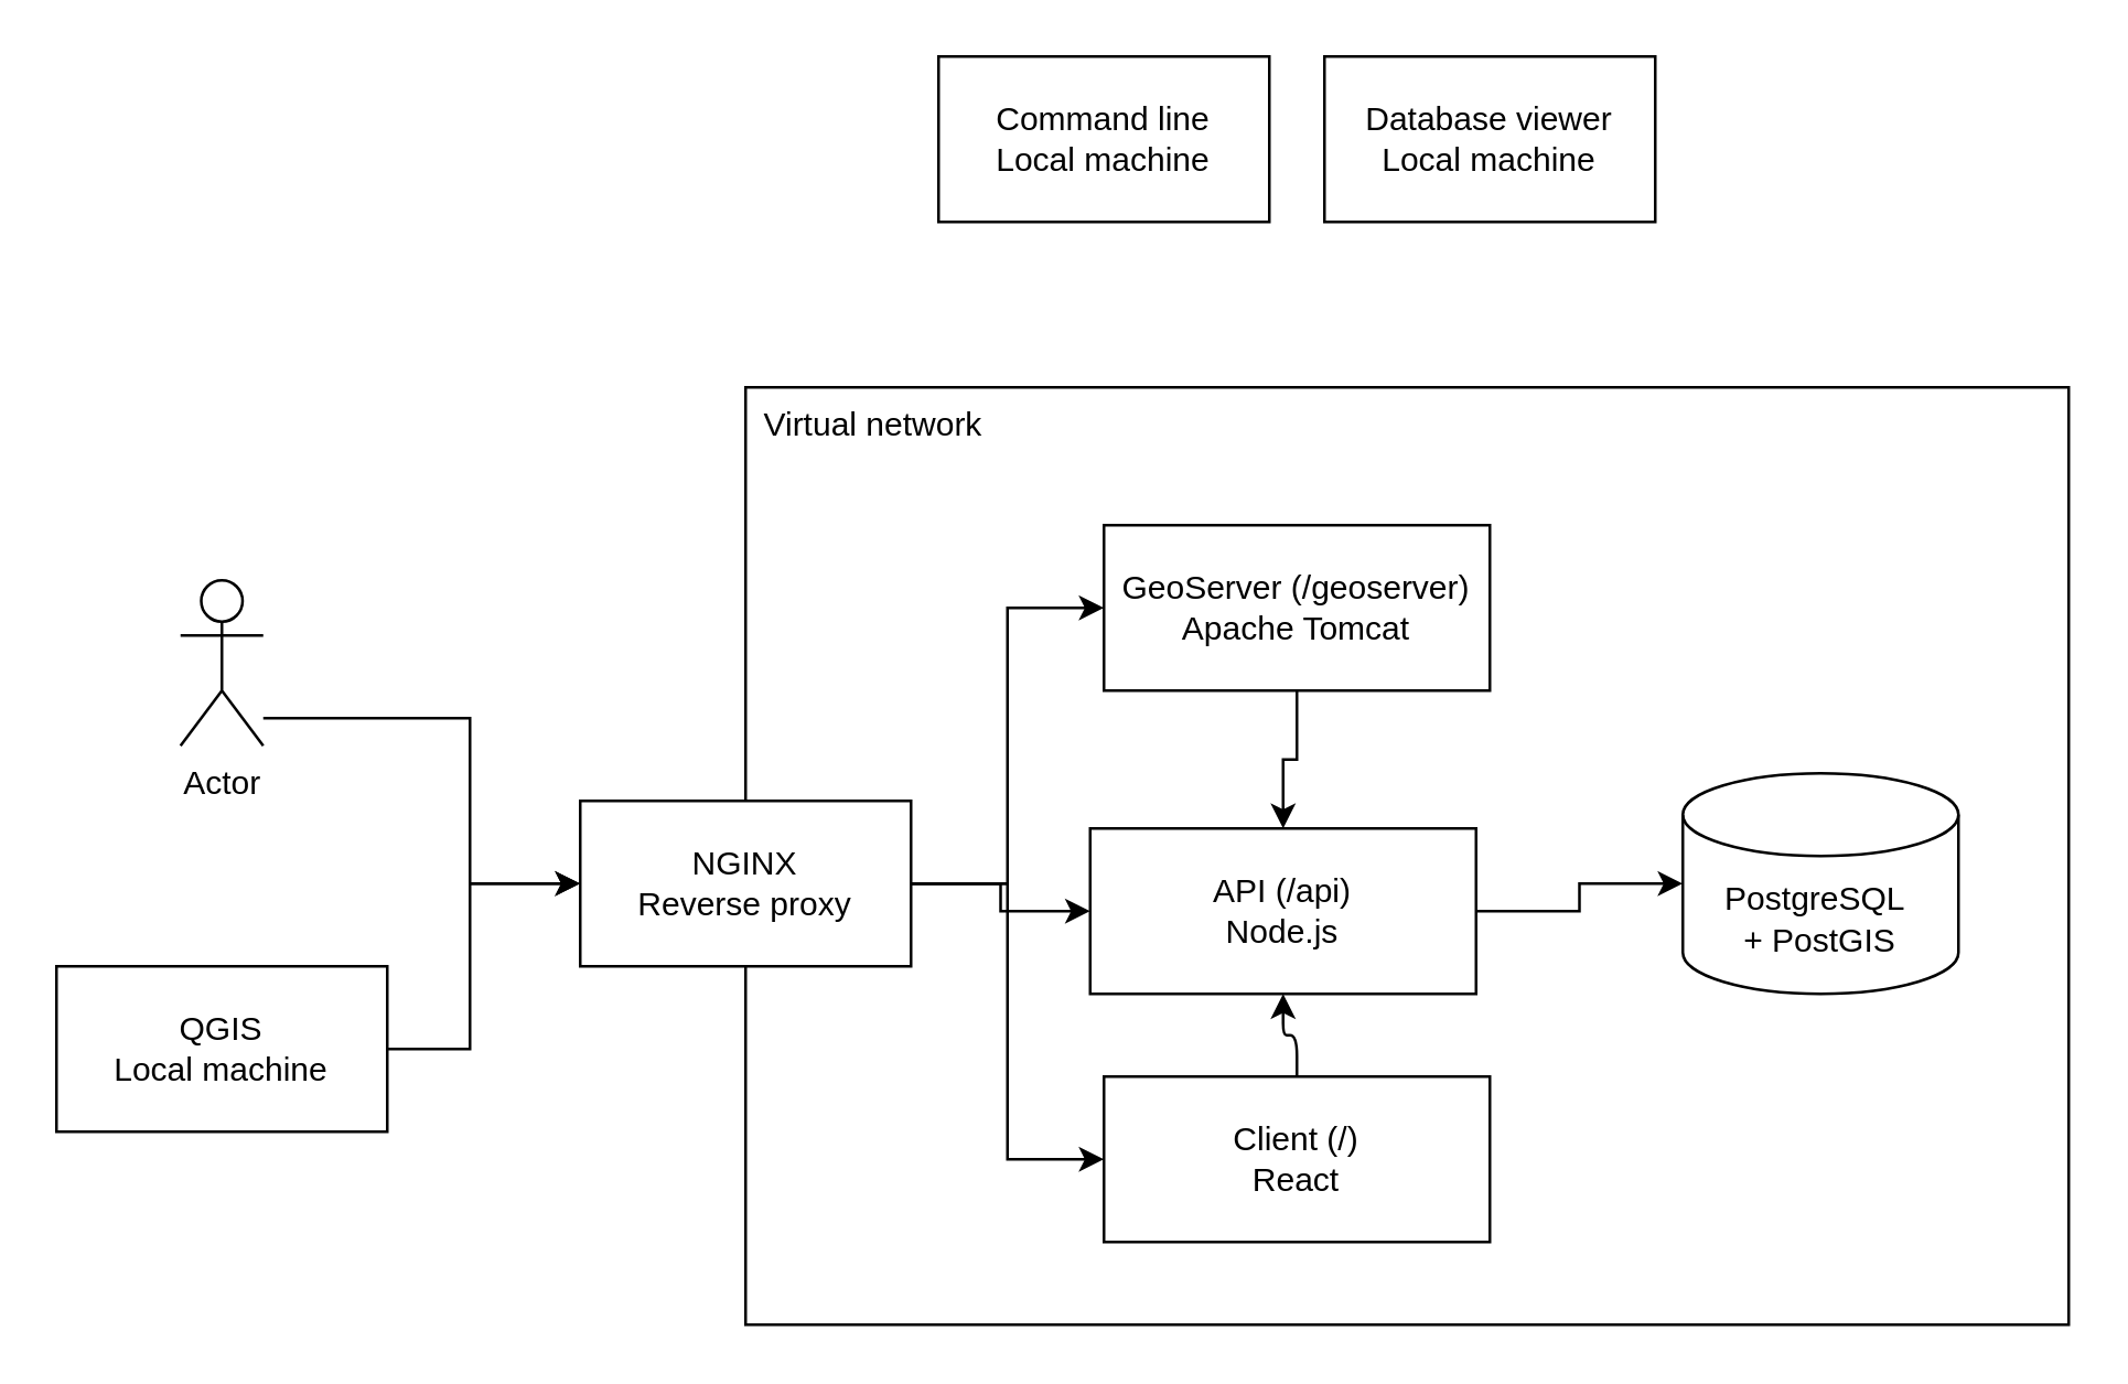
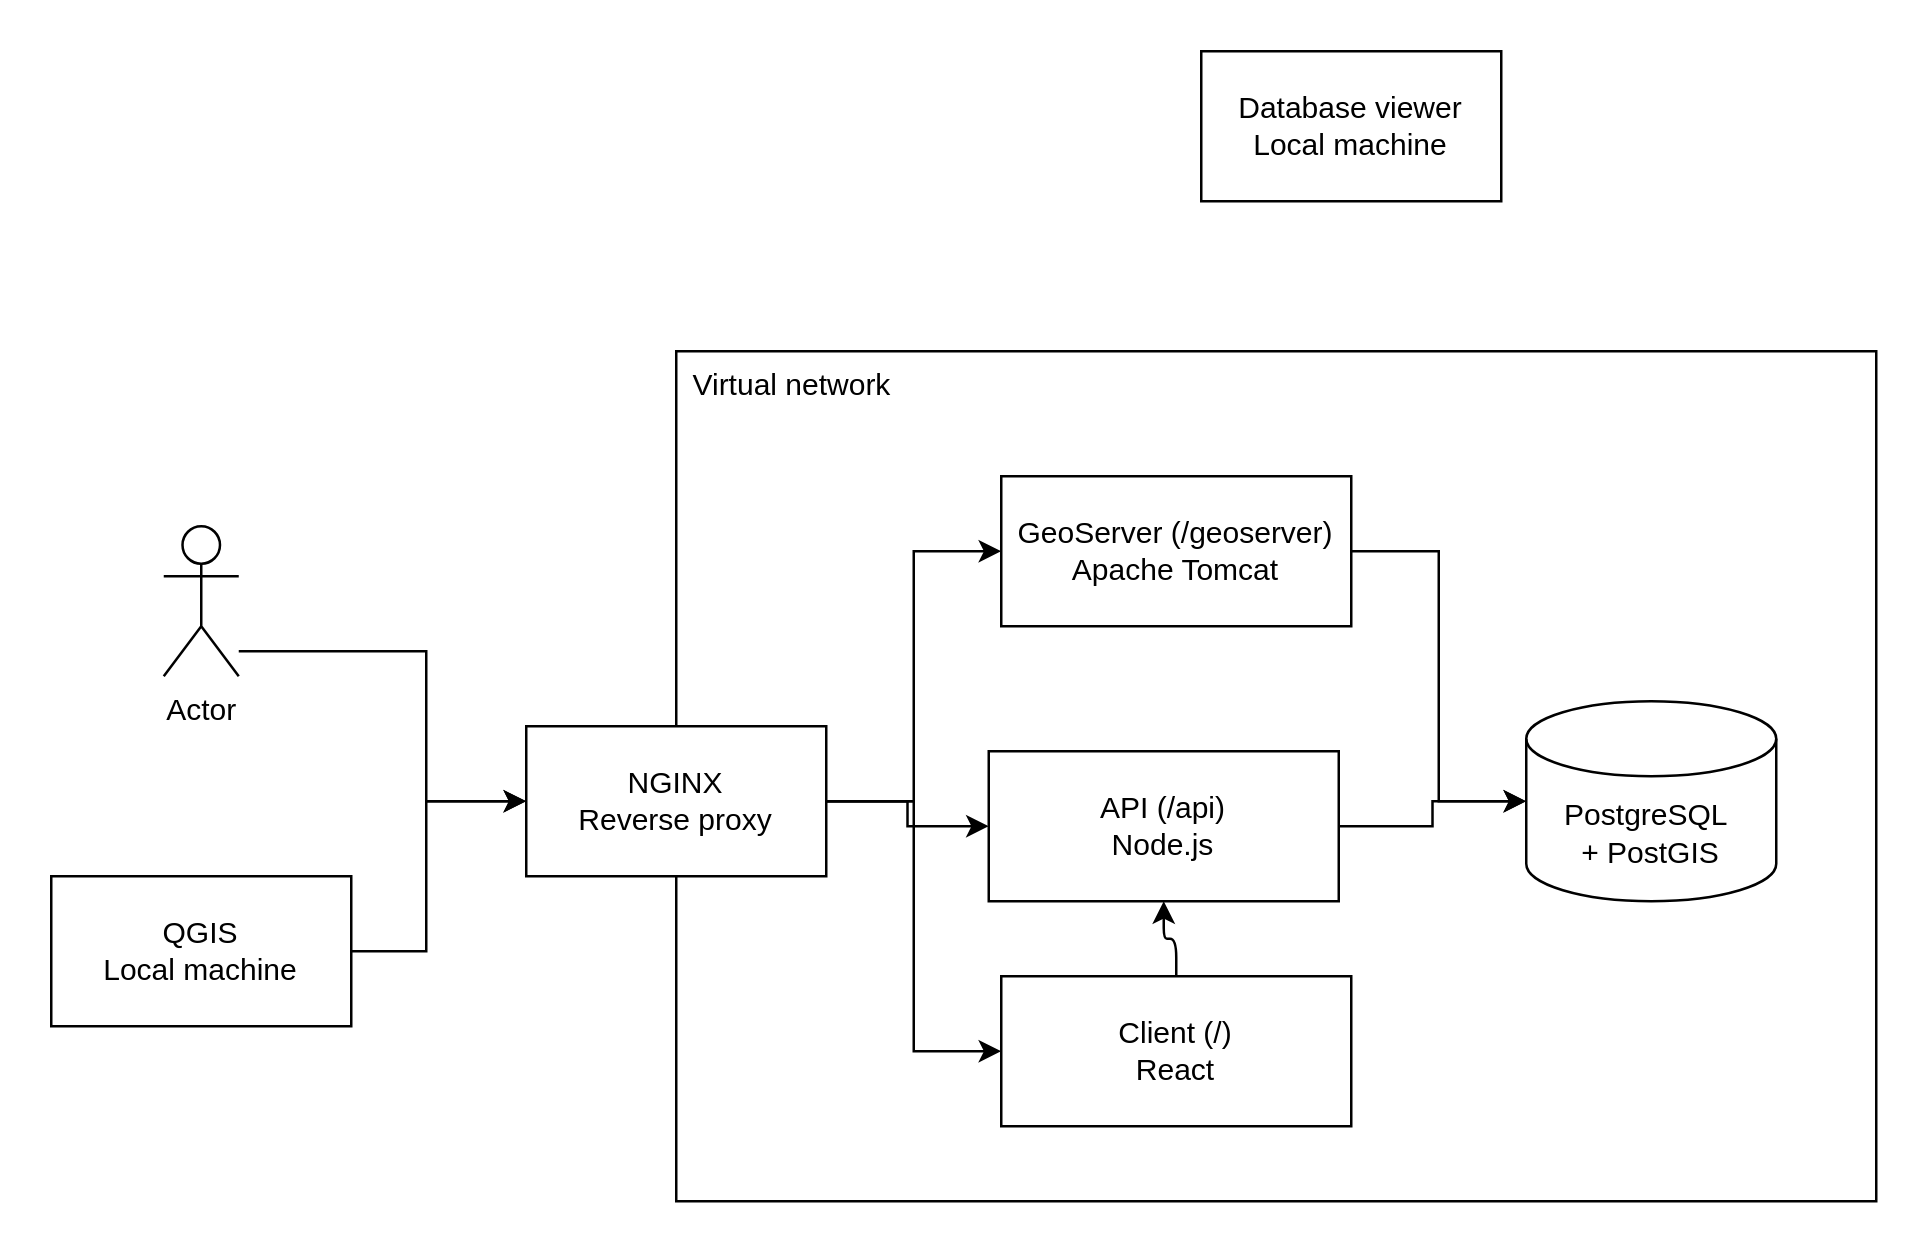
  <mxCell id="0" />
  <mxCell id="1" parent="0" />
  <mxCell id="2" value="Virtual network" style="rounded=0;whiteSpace=wrap;html=1;align=left;verticalAlign=top;spacingRight=0;spacingLeft=5;" parent="1" vertex="1"><mxGeometry x="270" y="140" width="480" height="340" as="geometry" /></mxCell>
  <mxCell id="3" style="edgeStyle=orthogonalEdgeStyle;rounded=0;orthogonalLoop=1;jettySize=auto;html=1;exitX=1;exitY=0.5;exitDx=0;exitDy=0;entryX=0;entryY=0.5;entryDx=0;entryDy=0;" parent="1" source="6" target="9" edge="1"><mxGeometry relative="1" as="geometry" /></mxCell>
  <mxCell id="4" style="edgeStyle=orthogonalEdgeStyle;rounded=0;orthogonalLoop=1;jettySize=auto;html=1;entryX=0;entryY=0.5;entryDx=0;entryDy=0;" parent="1" source="6" target="11" edge="1"><mxGeometry relative="1" as="geometry" /></mxCell>
  <mxCell id="5" style="edgeStyle=orthogonalEdgeStyle;rounded=0;html=1;exitX=1;exitY=0.5;exitDx=0;exitDy=0;entryX=0;entryY=0.5;entryDx=0;entryDy=0;" parent="1" source="6" target="13" edge="1"><mxGeometry relative="1" as="geometry" /></mxCell>
  <mxCell id="6" value="NGINX&lt;br&gt;Reverse proxy" style="rounded=0;whiteSpace=wrap;html=1;" parent="1" vertex="1"><mxGeometry x="210" y="290" width="120" height="60" as="geometry" /></mxCell>
  <mxCell id="7" value="PostgreSQL&amp;nbsp;&lt;div&gt;+ PostGIS&lt;/div&gt;" style="shape=cylinder3;whiteSpace=wrap;html=1;boundedLbl=1;backgroundOutline=1;size=15;" parent="1" vertex="1"><mxGeometry x="610" y="280" width="100" height="80" as="geometry" /></mxCell>
- <mxCell id="8" style="edgeStyle=orthogonalEdgeStyle;rounded=0;orthogonalLoop=1;jettySize=auto;html=1;" parent="1" source="9" target="11" edge="1"><mxGeometry relative="1" as="geometry" /></mxCell>
+ <mxCell id="8" style="edgeStyle=orthogonalEdgeStyle;rounded=0;orthogonalLoop=1;jettySize=auto;html=1;entryX=0;entryY=0.5;entryDx=0;entryDy=0;entryPerimeter=0;" parent="1" source="9" target="7" edge="1"><mxGeometry relative="1" as="geometry" /></mxCell>
  <mxCell id="9" value="GeoServer (/geoserver)&lt;div&gt;Apache Tomcat&lt;/div&gt;" style="rounded=0;whiteSpace=wrap;html=1;" parent="1" vertex="1"><mxGeometry x="400" y="190" width="140" height="60" as="geometry" /></mxCell>
  <mxCell id="10" style="edgeStyle=orthogonalEdgeStyle;rounded=0;orthogonalLoop=1;jettySize=auto;html=1;exitX=1;exitY=0.5;exitDx=0;exitDy=0;entryX=0;entryY=0.5;entryDx=0;entryDy=0;entryPerimeter=0;" parent="1" source="11" target="7" edge="1"><mxGeometry relative="1" as="geometry" /></mxCell>
  <mxCell id="11" value="API (/api)&lt;div&gt;Node.js&lt;/div&gt;" style="rounded=0;whiteSpace=wrap;html=1;" parent="1" vertex="1"><mxGeometry x="395" y="300" width="140" height="60" as="geometry" /></mxCell>
  <mxCell id="12" style="edgeStyle=orthogonalEdgeStyle;html=1;exitX=0.5;exitY=0;exitDx=0;exitDy=0;entryX=0.5;entryY=1;entryDx=0;entryDy=0;" parent="1" source="13" target="11" edge="1"><mxGeometry relative="1" as="geometry" /></mxCell>
  <mxCell id="13" value="Client (/)&lt;div&gt;React&lt;/div&gt;" style="rounded=0;whiteSpace=wrap;html=1;" parent="1" vertex="1"><mxGeometry x="400" y="390" width="140" height="60" as="geometry" /></mxCell>
  <mxCell id="14" value="Database viewer&lt;br&gt;Local machine" style="rounded=0;whiteSpace=wrap;html=1;" parent="1" vertex="1"><mxGeometry x="480" y="20" width="120" height="60" as="geometry" /></mxCell>
  <mxCell id="15" style="edgeStyle=orthogonalEdgeStyle;rounded=0;html=1;exitX=1;exitY=0.5;exitDx=0;exitDy=0;entryX=0;entryY=0.5;entryDx=0;entryDy=0;" parent="1" source="16" target="6" edge="1"><mxGeometry relative="1" as="geometry"><Array as="points"><mxPoint x="170" y="380" /><mxPoint x="170" y="320" /></Array></mxGeometry></mxCell>
  <mxCell id="16" value="QGIS&lt;br&gt;Local machine" style="rounded=0;whiteSpace=wrap;html=1;" parent="1" vertex="1"><mxGeometry x="20" y="350" width="120" height="60" as="geometry" /></mxCell>
- <mxCell id="17" value="Command line&lt;br&gt;Local machine" style="rounded=0;whiteSpace=wrap;html=1;" parent="1" vertex="1"><mxGeometry x="340" y="20" width="120" height="60" as="geometry" /></mxCell>
  <mxCell id="18" style="edgeStyle=orthogonalEdgeStyle;rounded=0;html=1;entryX=0;entryY=0.5;entryDx=0;entryDy=0;" parent="1" source="19" target="6" edge="1"><mxGeometry relative="1" as="geometry"><Array as="points"><mxPoint x="170" y="260" /><mxPoint x="170" y="320" /></Array></mxGeometry></mxCell>
  <mxCell id="19" value="Actor" style="shape=umlActor;verticalLabelPosition=bottom;verticalAlign=top;html=1;outlineConnect=0;" parent="1" vertex="1"><mxGeometry x="65" y="210" width="30" height="60" as="geometry" /></mxCell>
